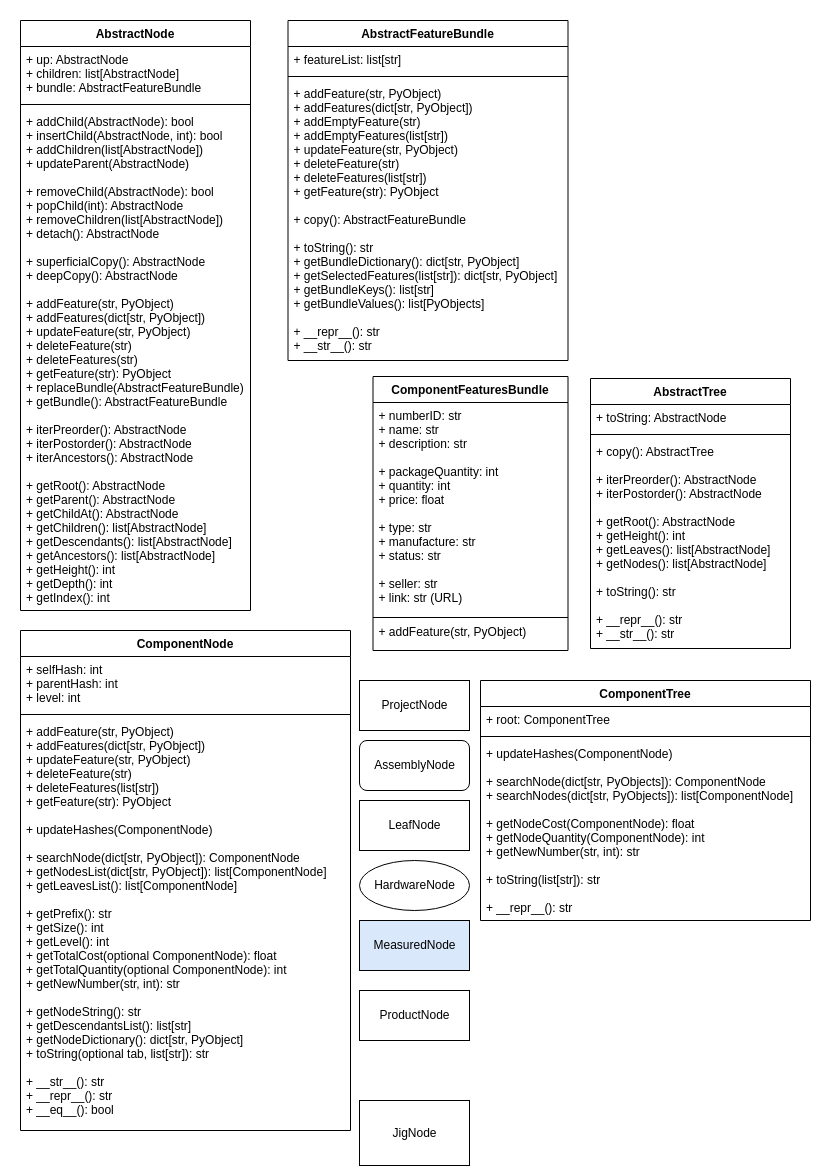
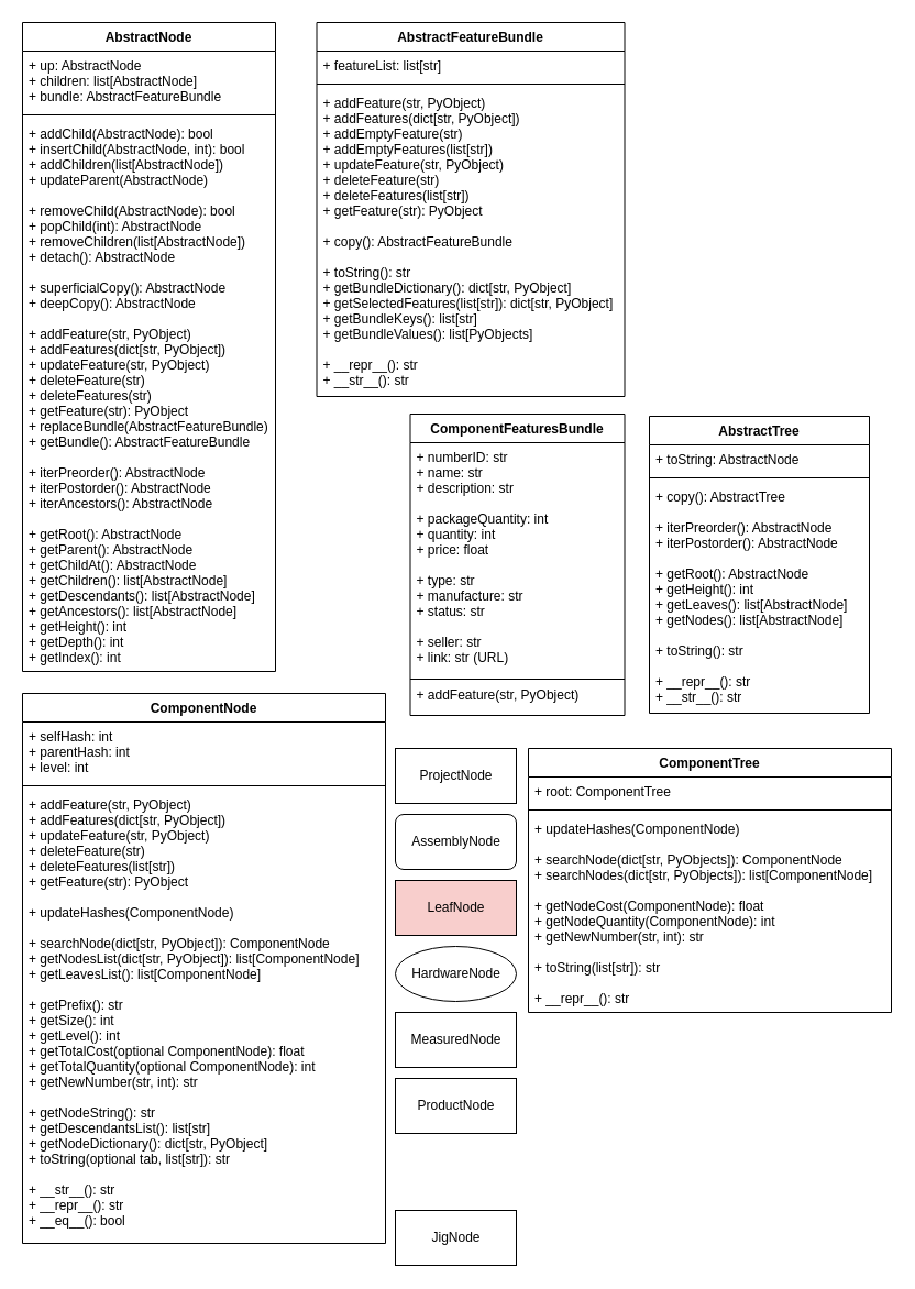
  <mxCell id="0" />
  <mxCell id="1" parent="0" />
  <mxCell id="2" value="ProjectNode" style="html=1;" parent="1" vertex="1"><mxGeometry x="359" y="680" width="110" height="50" as="geometry" /></mxCell>
  <mxCell id="3" value="AbstractNode" style="swimlane;fontStyle=1;align=center;verticalAlign=top;childLayout=stackLayout;horizontal=1;startSize=26;horizontalStack=0;resizeParent=1;resizeParentMax=0;resizeLast=0;collapsible=1;marginBottom=0;" parent="1" vertex="1"><mxGeometry x="20" y="20" width="230" height="590" as="geometry" /></mxCell>
  <mxCell id="4" value="+ up: AbstractNode&#10;+ children: list[AbstractNode]&#10;+ bundle: AbstractFeatureBundle" style="text;strokeColor=none;fillColor=none;align=left;verticalAlign=top;spacingLeft=4;spacingRight=4;overflow=hidden;rotatable=0;points=[[0,0.5],[1,0.5]];portConstraint=eastwest;" parent="3" vertex="1"><mxGeometry y="26" width="230" height="54" as="geometry" /></mxCell>
  <mxCell id="5" value="" style="line;strokeWidth=1;fillColor=none;align=left;verticalAlign=middle;spacingTop=-1;spacingLeft=3;spacingRight=3;rotatable=0;labelPosition=right;points=[];portConstraint=eastwest;" parent="3" vertex="1"><mxGeometry y="80" width="230" height="8" as="geometry" /></mxCell>
  <mxCell id="6" value="+ addChild(AbstractNode): bool&#10;+ insertChild(AbstractNode, int): bool&#10;+ addChildren(list[AbstractNode])&#10;+ updateParent(AbstractNode)&#10;&#10;+ removeChild(AbstractNode): bool&#10;+ popChild(int): AbstractNode&#10;+ removeChildren(list[AbstractNode])&#10;+ detach(): AbstractNode&#10;&#10;+ superficialCopy(): AbstractNode&#10;+ deepCopy(): AbstractNode&#10;&#10;+ addFeature(str, PyObject)&#10;+ addFeatures(dict[str, PyObject])&#10;+ updateFeature(str, PyObject)&#10;+ deleteFeature(str)&#10;+ deleteFeatures(str)&#10;+ getFeature(str): PyObject&#10;+ replaceBundle(AbstractFeatureBundle)&#10;+ getBundle(): AbstractFeatureBundle&#10;&#10;+ iterPreorder(): AbstractNode&#10;+ iterPostorder(): AbstractNode&#10;+ iterAncestors(): AbstractNode&#10;&#10;+ getRoot(): AbstractNode&#10;+ getParent(): AbstractNode&#10;+ getChildAt(): AbstractNode&#10;+ getChildren(): list[AbstractNode]&#10;+ getDescendants(): list[AbstractNode]&#10;+ getAncestors(): list[AbstractNode]&#10;+ getHeight(): int&#10;+ getDepth(): int&#10;+ getIndex(): int&#10;&#10;+ toString(): str&#10;&#10;+ __len__(): int&#10;+ __repr__(): str&#10;+ __str__(): str" style="text;strokeColor=none;fillColor=none;align=left;verticalAlign=top;spacingLeft=4;spacingRight=4;overflow=hidden;rotatable=0;points=[[0,0.5],[1,0.5]];portConstraint=eastwest;" parent="3" vertex="1"><mxGeometry y="88" width="230" height="502" as="geometry" /></mxCell>
  <mxCell id="7" value="AbstractFeatureBundle" style="swimlane;fontStyle=1;align=center;verticalAlign=top;childLayout=stackLayout;horizontal=1;startSize=26;horizontalStack=0;resizeParent=1;resizeParentMax=0;resizeLast=0;collapsible=1;marginBottom=0;" parent="1" vertex="1"><mxGeometry x="287.5" y="20" width="280" height="340" as="geometry" /></mxCell>
  <mxCell id="8" value="+ featureList: list[str]" style="text;strokeColor=none;fillColor=none;align=left;verticalAlign=top;spacingLeft=4;spacingRight=4;overflow=hidden;rotatable=0;points=[[0,0.5],[1,0.5]];portConstraint=eastwest;" parent="7" vertex="1"><mxGeometry y="26" width="280" height="26" as="geometry" /></mxCell>
  <mxCell id="9" value="" style="line;strokeWidth=1;fillColor=none;align=left;verticalAlign=middle;spacingTop=-1;spacingLeft=3;spacingRight=3;rotatable=0;labelPosition=right;points=[];portConstraint=eastwest;" parent="7" vertex="1"><mxGeometry y="52" width="280" height="8" as="geometry" /></mxCell>
  <mxCell id="10" value="+ addFeature(str, PyObject)&#10;+ addFeatures(dict[str, PyObject])&#10;+ addEmptyFeature(str)&#10;+ addEmptyFeatures(list[str])&#10;+ updateFeature(str, PyObject)&#10;+ deleteFeature(str)&#10;+ deleteFeatures(list[str])&#10;+ getFeature(str): PyObject&#10;&#10;+ copy(): AbstractFeatureBundle&#10;&#10;+ toString(): str&#10;+ getBundleDictionary(): dict[str, PyObject]&#10;+ getSelectedFeatures(list[str]): dict[str, PyObject]&#10;+ getBundleKeys(): list[str]&#10;+ getBundleValues(): list[PyObjects]&#10;&#10;+ __repr__(): str&#10;+ __str__(): str&#10;" style="text;strokeColor=none;fillColor=none;align=left;verticalAlign=top;spacingLeft=4;spacingRight=4;overflow=hidden;rotatable=0;points=[[0,0.5],[1,0.5]];portConstraint=eastwest;" parent="7" vertex="1"><mxGeometry y="60" width="280" height="280" as="geometry" /></mxCell>
- <mxCell id="11" value="MeasuredNode" style="html=1;fillColor=#dae8fc;" parent="1" vertex="1"><mxGeometry x="359" y="920" width="110" height="50" as="geometry" /></mxCell>
+ <mxCell id="11" value="MeasuredNode" style="html=1;" parent="1" vertex="1"><mxGeometry x="359" y="920" width="110" height="50" as="geometry" /></mxCell>
  <mxCell id="12" value="AssemblyNode" style="html=1;rounded=1;" parent="1" vertex="1"><mxGeometry x="359" y="740" width="110" height="50" as="geometry" /></mxCell>
- <mxCell id="13" value="LeafNode" style="html=1;" parent="1" vertex="1"><mxGeometry x="359" y="800" width="110" height="50" as="geometry" /></mxCell>
+ <mxCell id="13" value="LeafNode" style="html=1;fillColor=#f8cecc;" parent="1" vertex="1"><mxGeometry x="359" y="800" width="110" height="50" as="geometry" /></mxCell>
  <mxCell id="14" value="HardwareNode" style="ellipse;html=1;" parent="1" vertex="1"><mxGeometry x="359" y="860" width="110" height="50" as="geometry" /></mxCell>
  <mxCell id="15" value="ComponentNode" style="swimlane;fontStyle=1;align=center;verticalAlign=top;childLayout=stackLayout;horizontal=1;startSize=26;horizontalStack=0;resizeParent=1;resizeParentMax=0;resizeLast=0;collapsible=1;marginBottom=0;" parent="1" vertex="1"><mxGeometry x="20" y="630" width="330" height="500" as="geometry" /></mxCell>
  <mxCell id="16" value="+ selfHash: int&#10;+ parentHash: int&#10;+ level: int" style="text;strokeColor=none;fillColor=none;align=left;verticalAlign=top;spacingLeft=4;spacingRight=4;overflow=hidden;rotatable=0;points=[[0,0.5],[1,0.5]];portConstraint=eastwest;" parent="15" vertex="1"><mxGeometry y="26" width="330" height="54" as="geometry" /></mxCell>
  <mxCell id="17" value="" style="line;strokeWidth=1;fillColor=none;align=left;verticalAlign=middle;spacingTop=-1;spacingLeft=3;spacingRight=3;rotatable=0;labelPosition=right;points=[];portConstraint=eastwest;" parent="15" vertex="1"><mxGeometry y="80" width="330" height="8" as="geometry" /></mxCell>
  <mxCell id="18" value="+ addFeature(str, PyObject)&#10;+ addFeatures(dict[str, PyObject])&#10;+ updateFeature(str, PyObject)&#10;+ deleteFeature(str)&#10;+ deleteFeatures(list[str])&#10;+ getFeature(str): PyObject&#10;&#10;+ updateHashes(ComponentNode)&#10;&#10;+ searchNode(dict[str, PyObject]): ComponentNode&#10;+ getNodesList(dict[str, PyObject]): list[ComponentNode]&#10;+ getLeavesList(): list[ComponentNode]&#10;&#10;+ getPrefix(): str&#10;+ getSize(): int&#10;+ getLevel(): int&#10;+ getTotalCost(optional ComponentNode): float&#10;+ getTotalQuantity(optional ComponentNode): int&#10;+ getNewNumber(str, int): str&#10;&#10;+ getNodeString(): str&#10;+ getDescendantsList(): list[str]&#10;+ getNodeDictionary(): dict[str, PyObject]&#10;+ toString(optional tab, list[str]): str&#10;&#10;+ __str__(): str&#10;+ __repr__(): str&#10;+ __eq__(): bool&#10;" style="text;strokeColor=none;fillColor=none;align=left;verticalAlign=top;spacingLeft=4;spacingRight=4;overflow=hidden;rotatable=0;points=[[0,0.5],[1,0.5]];portConstraint=eastwest;" parent="15" vertex="1"><mxGeometry y="88" width="330" height="412" as="geometry" /></mxCell>
  <mxCell id="19" value="AbstractTree" style="swimlane;fontStyle=1;align=center;verticalAlign=top;childLayout=stackLayout;horizontal=1;startSize=26;horizontalStack=0;resizeParent=1;resizeParentMax=0;resizeLast=0;collapsible=1;marginBottom=0;" parent="1" vertex="1"><mxGeometry x="590" y="378" width="200" height="270" as="geometry" /></mxCell>
  <mxCell id="20" value="+ toString: AbstractNode" style="text;strokeColor=none;fillColor=none;align=left;verticalAlign=top;spacingLeft=4;spacingRight=4;overflow=hidden;rotatable=0;points=[[0,0.5],[1,0.5]];portConstraint=eastwest;" parent="19" vertex="1"><mxGeometry y="26" width="200" height="26" as="geometry" /></mxCell>
  <mxCell id="21" value="" style="line;strokeWidth=1;fillColor=none;align=left;verticalAlign=middle;spacingTop=-1;spacingLeft=3;spacingRight=3;rotatable=0;labelPosition=right;points=[];portConstraint=eastwest;" parent="19" vertex="1"><mxGeometry y="52" width="200" height="8" as="geometry" /></mxCell>
  <mxCell id="22" value="+ copy(): AbstractTree&#10;&#10;+ iterPreorder(): AbstractNode&#10;+ iterPostorder(): AbstractNode&#10;&#10;+ getRoot(): AbstractNode&#10;+ getHeight(): int&#10;+ getLeaves(): list[AbstractNode]&#10;+ getNodes(): list[AbstractNode]&#10;&#10;+ toString(): str&#10;&#10;+ __repr__(): str&#10;+ __str__(): str" style="text;strokeColor=none;fillColor=none;align=left;verticalAlign=top;spacingLeft=4;spacingRight=4;overflow=hidden;rotatable=0;points=[[0,0.5],[1,0.5]];portConstraint=eastwest;" parent="19" vertex="1"><mxGeometry y="60" width="200" height="210" as="geometry" /></mxCell>
- <mxCell id="23" value="JigNode" style="html=1;" parent="1" vertex="1"><mxGeometry x="359" y="1100" width="110" height="65" as="geometry" /></mxCell>
- <mxCell id="24" value="ProductNode" style="html=1;" parent="1" vertex="1"><mxGeometry x="359" y="990" width="110" height="50" as="geometry" /></mxCell>
+ <mxCell id="23" value="JigNode" style="html=1;" parent="1" vertex="1"><mxGeometry x="359" y="1100" width="110" height="50" as="geometry" /></mxCell>
+ <mxCell id="24" value="ProductNode" style="html=1;" parent="1" vertex="1"><mxGeometry x="359" y="980" width="110" height="50" as="geometry" /></mxCell>
  <mxCell id="25" value="ComponentFeaturesBundle" style="swimlane;fontStyle=1;align=center;verticalAlign=top;childLayout=stackLayout;horizontal=1;startSize=26;horizontalStack=0;resizeParent=1;resizeParentMax=0;resizeLast=0;collapsible=1;marginBottom=0;" parent="1" vertex="1"><mxGeometry x="372.5" y="376" width="195" height="274" as="geometry" /></mxCell>
  <mxCell id="26" value="+ numberID: str&#10;+ name: str&#10;+ description: str&#10;&#10;+ packageQuantity: int&#10;+ quantity: int&#10;+ price: float&#10;&#10;+ type: str&#10;+ manufacture: str&#10;+ status: str&#10;&#10;+ seller: str&#10;+ link: str (URL)" style="text;strokeColor=none;fillColor=none;align=left;verticalAlign=top;spacingLeft=4;spacingRight=4;overflow=hidden;rotatable=0;points=[[0,0.5],[1,0.5]];portConstraint=eastwest;" parent="25" vertex="1"><mxGeometry y="26" width="195" height="214" as="geometry" /></mxCell>
  <mxCell id="27" value="" style="line;strokeWidth=1;fillColor=none;align=left;verticalAlign=middle;spacingTop=-1;spacingLeft=3;spacingRight=3;rotatable=0;labelPosition=right;points=[];portConstraint=eastwest;" parent="25" vertex="1"><mxGeometry y="240" width="195" height="2" as="geometry" /></mxCell>
  <mxCell id="28" value="+ addFeature(str, PyObject)" style="text;strokeColor=none;fillColor=none;align=left;verticalAlign=top;spacingLeft=4;spacingRight=4;overflow=hidden;rotatable=0;points=[[0,0.5],[1,0.5]];portConstraint=eastwest;" parent="25" vertex="1"><mxGeometry y="242" width="195" height="32" as="geometry" /></mxCell>
  <mxCell id="29" value="ComponentTree" style="swimlane;fontStyle=1;align=center;verticalAlign=top;childLayout=stackLayout;horizontal=1;startSize=26;horizontalStack=0;resizeParent=1;resizeParentMax=0;resizeLast=0;collapsible=1;marginBottom=0;" vertex="1" parent="1"><mxGeometry x="480" y="680" width="330" height="240" as="geometry" /></mxCell>
  <mxCell id="30" value="+ root: ComponentTree" style="text;strokeColor=none;fillColor=none;align=left;verticalAlign=top;spacingLeft=4;spacingRight=4;overflow=hidden;rotatable=0;points=[[0,0.5],[1,0.5]];portConstraint=eastwest;" vertex="1" parent="29"><mxGeometry y="26" width="330" height="26" as="geometry" /></mxCell>
  <mxCell id="31" value="" style="line;strokeWidth=1;fillColor=none;align=left;verticalAlign=middle;spacingTop=-1;spacingLeft=3;spacingRight=3;rotatable=0;labelPosition=right;points=[];portConstraint=eastwest;" vertex="1" parent="29"><mxGeometry y="52" width="330" height="8" as="geometry" /></mxCell>
  <mxCell id="32" value="+ updateHashes(ComponentNode)&#10;&#10;+ searchNode(dict[str, PyObjects]): ComponentNode&#10;+ searchNodes(dict[str, PyObjects]): list[ComponentNode]&#10;&#10;+ getNodeCost(ComponentNode): float&#10;+ getNodeQuantity(ComponentNode): int&#10;+ getNewNumber(str, int): str&#10;&#10;+ toString(list[str]): str&#10;&#10;+ __repr__(): str" style="text;strokeColor=none;fillColor=none;align=left;verticalAlign=top;spacingLeft=4;spacingRight=4;overflow=hidden;rotatable=0;points=[[0,0.5],[1,0.5]];portConstraint=eastwest;" vertex="1" parent="29"><mxGeometry y="60" width="330" height="180" as="geometry" /></mxCell>
